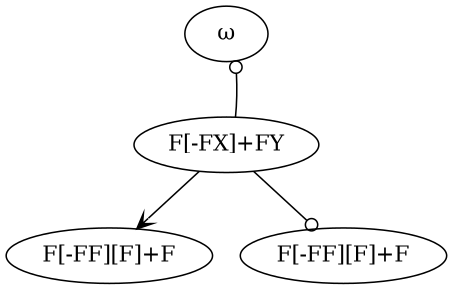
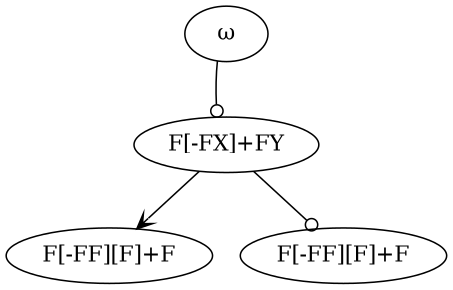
  digraph {
    edge [arrowhead=odot]
    n1 [label="ω"]
    n2 [label="F[-FX]+FY"]
    n3 [label="F[-FF][F]+F"]
    n4 [label="F[-FF][F]+F"]
-   n2 -> n1
+   n1 -> n2
    n2 -> n3 [arrowhead=vee]
    n2 -> n4
  }
